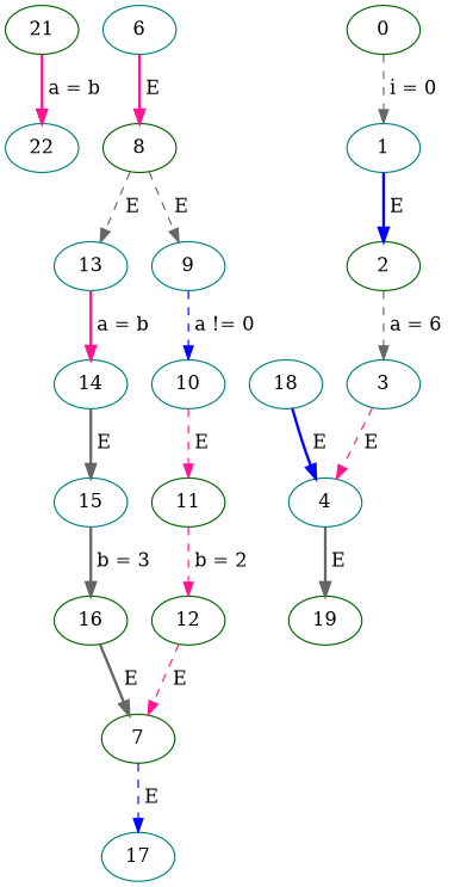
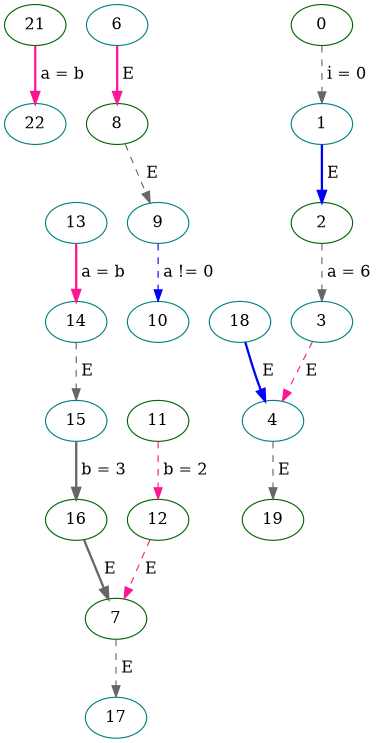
  digraph {
    node [color=teal]
    edge [color=gray40 style=dashed]
    22
    21 [color=darkgreen]
    13
    14
    15
    16 [color=darkgreen]
    7 [color=darkgreen]
    3
    2 [color=darkgreen]
    4
    19 [color=darkgreen]
    1
    17
    18
    6
    8 [color=darkgreen]
    9
    10
    11 [color=darkgreen]
    12 [color=darkgreen]
    0 [color=darkgreen]
    21 -> 22 [color=deeppink label=" a = b " style=bold]
    13 -> 14 [color=deeppink label=" a = b " style=bold]
-   14 -> 15 [label=" E " style=bold]
+   14 -> 15 [label=" E "]
    15 -> 16 [label=" b = 3 " style=bold]
    16 -> 7 [label=" E " style=bold]
-   7 -> 17 [color=blue label=" E "]
+   7 -> 17 [label=" E "]
    3 -> 4 [color=deeppink label=" E "]
    2 -> 3 [label=" a = 6 "]
-   4 -> 19 [label=" E " style=bold]
+   4 -> 19 [label=" E "]
    1 -> 2 [color=blue label=" E " style=bold]
    18 -> 4 [color=blue label=" E " style=bold]
    6 -> 8 [color=deeppink label=" E " style=bold]
-   8 -> 13 [label=" E "]
    8 -> 9 [label=" E "]
    9 -> 10 [color=blue label=" a != 0 "]
-   10 -> 11 [color=deeppink label=" E "]
    11 -> 12 [color=deeppink label=" b = 2 "]
    12 -> 7 [color=deeppink label=" E "]
    0 -> 1 [label=" i = 0 "]
  }
